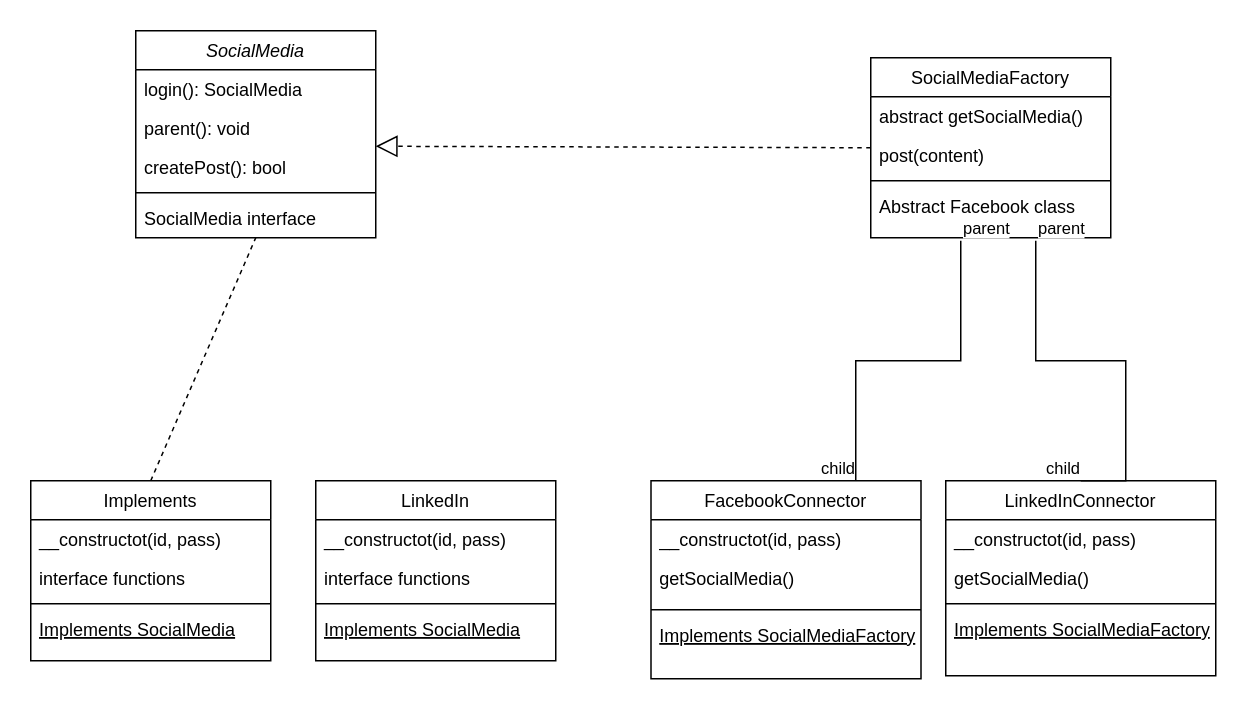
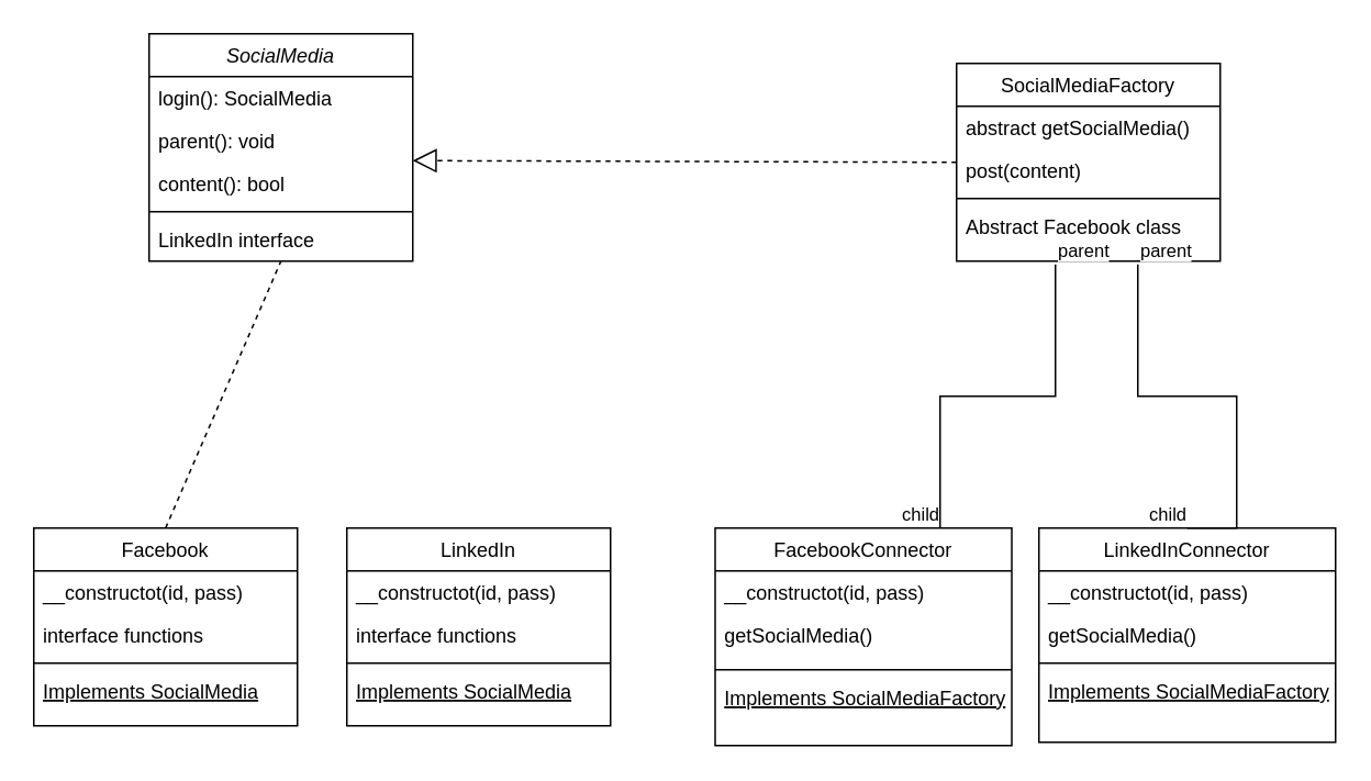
  <mxCell id="0" />
  <mxCell id="1" parent="0" />
  <mxCell id="2" value="SocialMedia" style="swimlane;fontStyle=2;align=center;verticalAlign=top;childLayout=stackLayout;horizontal=1;startSize=26;horizontalStack=0;resizeParent=1;resizeLast=0;collapsible=1;marginBottom=0;rounded=0;shadow=0;strokeWidth=1;" parent="1" vertex="1"><mxGeometry x="90" y="20" width="160" height="138" as="geometry"><mxRectangle x="230" y="140" width="160" height="26" as="alternateBounds" /></mxGeometry></mxCell>
  <mxCell id="3" value="login(): SocialMedia" style="text;align=left;verticalAlign=top;spacingLeft=4;spacingRight=4;overflow=hidden;rotatable=0;points=[[0,0.5],[1,0.5]];portConstraint=eastwest;" parent="2" vertex="1"><mxGeometry y="26" width="160" height="26" as="geometry" /></mxCell>
  <mxCell id="4" value="parent(): void" style="text;align=left;verticalAlign=top;spacingLeft=4;spacingRight=4;overflow=hidden;rotatable=0;points=[[0,0.5],[1,0.5]];portConstraint=eastwest;rounded=0;shadow=0;html=0;" parent="2" vertex="1"><mxGeometry y="52" width="160" height="26" as="geometry" /></mxCell>
- <mxCell id="5" value="createPost(): bool" style="text;align=left;verticalAlign=top;spacingLeft=4;spacingRight=4;overflow=hidden;rotatable=0;points=[[0,0.5],[1,0.5]];portConstraint=eastwest;rounded=0;shadow=0;html=0;" parent="2" vertex="1"><mxGeometry y="78" width="160" height="26" as="geometry" /></mxCell>
+ <mxCell id="5" value="content(): bool" style="text;align=left;verticalAlign=top;spacingLeft=4;spacingRight=4;overflow=hidden;rotatable=0;points=[[0,0.5],[1,0.5]];portConstraint=eastwest;rounded=0;shadow=0;html=0;" parent="2" vertex="1"><mxGeometry y="78" width="160" height="26" as="geometry" /></mxCell>
  <mxCell id="6" value="" style="line;html=1;strokeWidth=1;align=left;verticalAlign=middle;spacingTop=-1;spacingLeft=3;spacingRight=3;rotatable=0;labelPosition=right;points=[];portConstraint=eastwest;" parent="2" vertex="1"><mxGeometry y="104" width="160" height="8" as="geometry" /></mxCell>
- <mxCell id="7" value="SocialMedia interface" style="text;align=left;verticalAlign=top;spacingLeft=4;spacingRight=4;overflow=hidden;rotatable=0;points=[[0,0.5],[1,0.5]];portConstraint=eastwest;" parent="2" vertex="1"><mxGeometry y="112" width="160" height="26" as="geometry" /></mxCell>
- <mxCell id="8" value="Implements" style="swimlane;fontStyle=0;align=center;verticalAlign=top;childLayout=stackLayout;horizontal=1;startSize=26;horizontalStack=0;resizeParent=1;resizeLast=0;collapsible=1;marginBottom=0;rounded=0;shadow=0;strokeWidth=1;" parent="1" vertex="1"><mxGeometry x="20" y="320" width="160" height="120" as="geometry"><mxRectangle x="130" y="380" width="160" height="26" as="alternateBounds" /></mxGeometry></mxCell>
+ <mxCell id="7" value="LinkedIn interface" style="text;align=left;verticalAlign=top;spacingLeft=4;spacingRight=4;overflow=hidden;rotatable=0;points=[[0,0.5],[1,0.5]];portConstraint=eastwest;" parent="2" vertex="1"><mxGeometry y="112" width="160" height="26" as="geometry" /></mxCell>
+ <mxCell id="8" value="Facebook" style="swimlane;fontStyle=0;align=center;verticalAlign=top;childLayout=stackLayout;horizontal=1;startSize=26;horizontalStack=0;resizeParent=1;resizeLast=0;collapsible=1;marginBottom=0;rounded=0;shadow=0;strokeWidth=1;" parent="1" vertex="1"><mxGeometry x="20" y="320" width="160" height="120" as="geometry"><mxRectangle x="130" y="380" width="160" height="26" as="alternateBounds" /></mxGeometry></mxCell>
  <mxCell id="9" value="__constructot(id, pass)" style="text;align=left;verticalAlign=top;spacingLeft=4;spacingRight=4;overflow=hidden;rotatable=0;points=[[0,0.5],[1,0.5]];portConstraint=eastwest;" parent="8" vertex="1"><mxGeometry y="26" width="160" height="26" as="geometry" /></mxCell>
  <mxCell id="10" value="interface functions" style="text;align=left;verticalAlign=top;spacingLeft=4;spacingRight=4;overflow=hidden;rotatable=0;points=[[0,0.5],[1,0.5]];portConstraint=eastwest;rounded=0;shadow=0;html=0;" parent="8" vertex="1"><mxGeometry y="52" width="160" height="26" as="geometry" /></mxCell>
  <mxCell id="11" value="" style="line;html=1;strokeWidth=1;align=left;verticalAlign=middle;spacingTop=-1;spacingLeft=3;spacingRight=3;rotatable=0;labelPosition=right;points=[];portConstraint=eastwest;" parent="8" vertex="1"><mxGeometry y="78" width="160" height="8" as="geometry" /></mxCell>
  <mxCell id="12" value="Implements SocialMedia" style="text;align=left;verticalAlign=top;spacingLeft=4;spacingRight=4;overflow=hidden;rotatable=0;points=[[0,0.5],[1,0.5]];portConstraint=eastwest;fontStyle=4" parent="8" vertex="1"><mxGeometry y="86" width="160" height="34" as="geometry" /></mxCell>
  <mxCell id="13" value="SocialMediaFactory" style="swimlane;fontStyle=0;align=center;verticalAlign=top;childLayout=stackLayout;horizontal=1;startSize=26;horizontalStack=0;resizeParent=1;resizeLast=0;collapsible=1;marginBottom=0;rounded=0;shadow=0;strokeWidth=1;" parent="1" vertex="1"><mxGeometry x="580" y="38" width="160" height="120" as="geometry"><mxRectangle x="550" y="140" width="160" height="26" as="alternateBounds" /></mxGeometry></mxCell>
  <mxCell id="14" value="abstract getSocialMedia()" style="text;align=left;verticalAlign=top;spacingLeft=4;spacingRight=4;overflow=hidden;rotatable=0;points=[[0,0.5],[1,0.5]];portConstraint=eastwest;" parent="13" vertex="1"><mxGeometry y="26" width="160" height="26" as="geometry" /></mxCell>
  <mxCell id="15" value="post(content)" style="text;align=left;verticalAlign=top;spacingLeft=4;spacingRight=4;overflow=hidden;rotatable=0;points=[[0,0.5],[1,0.5]];portConstraint=eastwest;rounded=0;shadow=0;html=0;" parent="13" vertex="1"><mxGeometry y="52" width="160" height="26" as="geometry" /></mxCell>
  <mxCell id="16" value="" style="line;html=1;strokeWidth=1;align=left;verticalAlign=middle;spacingTop=-1;spacingLeft=3;spacingRight=3;rotatable=0;labelPosition=right;points=[];portConstraint=eastwest;" parent="13" vertex="1"><mxGeometry y="78" width="160" height="8" as="geometry" /></mxCell>
  <mxCell id="17" value="Abstract Facebook class" style="text;align=left;verticalAlign=top;spacingLeft=4;spacingRight=4;overflow=hidden;rotatable=0;points=[[0,0.5],[1,0.5]];portConstraint=eastwest;" parent="13" vertex="1"><mxGeometry y="86" width="160" height="26" as="geometry" /></mxCell>
  <mxCell id="18" value="LinkedIn" style="swimlane;fontStyle=0;align=center;verticalAlign=top;childLayout=stackLayout;horizontal=1;startSize=26;horizontalStack=0;resizeParent=1;resizeLast=0;collapsible=1;marginBottom=0;rounded=0;shadow=0;strokeWidth=1;" parent="1" vertex="1"><mxGeometry x="210" y="320" width="160" height="120" as="geometry"><mxRectangle x="130" y="380" width="160" height="26" as="alternateBounds" /></mxGeometry></mxCell>
  <mxCell id="19" value="__constructot(id, pass)" style="text;align=left;verticalAlign=top;spacingLeft=4;spacingRight=4;overflow=hidden;rotatable=0;points=[[0,0.5],[1,0.5]];portConstraint=eastwest;" parent="18" vertex="1"><mxGeometry y="26" width="160" height="26" as="geometry" /></mxCell>
  <mxCell id="20" value="interface functions" style="text;align=left;verticalAlign=top;spacingLeft=4;spacingRight=4;overflow=hidden;rotatable=0;points=[[0,0.5],[1,0.5]];portConstraint=eastwest;rounded=0;shadow=0;html=0;" parent="18" vertex="1"><mxGeometry y="52" width="160" height="26" as="geometry" /></mxCell>
  <mxCell id="21" value="" style="line;html=1;strokeWidth=1;align=left;verticalAlign=middle;spacingTop=-1;spacingLeft=3;spacingRight=3;rotatable=0;labelPosition=right;points=[];portConstraint=eastwest;" parent="18" vertex="1"><mxGeometry y="78" width="160" height="8" as="geometry" /></mxCell>
  <mxCell id="22" value="Implements SocialMedia" style="text;align=left;verticalAlign=top;spacingLeft=4;spacingRight=4;overflow=hidden;rotatable=0;points=[[0,0.5],[1,0.5]];portConstraint=eastwest;fontStyle=4" parent="18" vertex="1"><mxGeometry y="86" width="160" height="34" as="geometry" /></mxCell>
  <mxCell id="23" value="" style="endArrow=none;dashed=1;endFill=0;endSize=12;html=1;rounded=0;entryX=0.5;entryY=1;entryDx=0;entryDy=0;exitX=0.5;exitY=0;exitDx=0;exitDy=0;" parent="1" source="8" target="2" edge="1"><mxGeometry width="160" relative="1" as="geometry"><mxPoint x="110" y="295" as="sourcePoint" /><mxPoint x="270" y="295" as="targetPoint" /></mxGeometry></mxCell>
  <mxCell id="24" value="FacebookConnector" style="swimlane;fontStyle=0;align=center;verticalAlign=top;childLayout=stackLayout;horizontal=1;startSize=26;horizontalStack=0;resizeParent=1;resizeLast=0;collapsible=1;marginBottom=0;rounded=0;shadow=0;strokeWidth=1;" parent="1" vertex="1"><mxGeometry x="433.5" y="320" width="180" height="132" as="geometry"><mxRectangle x="130" y="380" width="160" height="26" as="alternateBounds" /></mxGeometry></mxCell>
  <mxCell id="25" value="__constructot(id, pass)" style="text;align=left;verticalAlign=top;spacingLeft=4;spacingRight=4;overflow=hidden;rotatable=0;points=[[0,0.5],[1,0.5]];portConstraint=eastwest;" parent="24" vertex="1"><mxGeometry y="26" width="180" height="26" as="geometry" /></mxCell>
  <mxCell id="26" value="getSocialMedia()" style="text;align=left;verticalAlign=top;spacingLeft=4;spacingRight=4;overflow=hidden;rotatable=0;points=[[0,0.5],[1,0.5]];portConstraint=eastwest;" parent="24" vertex="1"><mxGeometry y="52" width="180" height="30" as="geometry" /></mxCell>
  <mxCell id="27" value="" style="line;html=1;strokeWidth=1;align=left;verticalAlign=middle;spacingTop=-1;spacingLeft=3;spacingRight=3;rotatable=0;labelPosition=right;points=[];portConstraint=eastwest;" parent="24" vertex="1"><mxGeometry y="82" width="180" height="8" as="geometry" /></mxCell>
  <mxCell id="28" value="Implements SocialMediaFactory" style="text;align=left;verticalAlign=top;spacingLeft=4;spacingRight=4;overflow=hidden;rotatable=0;points=[[0,0.5],[1,0.5]];portConstraint=eastwest;fontStyle=4" parent="24" vertex="1"><mxGeometry y="90" width="180" height="34" as="geometry" /></mxCell>
  <mxCell id="29" value="LinkedInConnector" style="swimlane;fontStyle=0;align=center;verticalAlign=top;childLayout=stackLayout;horizontal=1;startSize=26;horizontalStack=0;resizeParent=1;resizeLast=0;collapsible=1;marginBottom=0;rounded=0;shadow=0;strokeWidth=1;" parent="1" vertex="1"><mxGeometry x="630" y="320" width="180" height="130" as="geometry"><mxRectangle x="130" y="380" width="160" height="26" as="alternateBounds" /></mxGeometry></mxCell>
  <mxCell id="30" value="__constructot(id, pass)" style="text;align=left;verticalAlign=top;spacingLeft=4;spacingRight=4;overflow=hidden;rotatable=0;points=[[0,0.5],[1,0.5]];portConstraint=eastwest;" parent="29" vertex="1"><mxGeometry y="26" width="180" height="26" as="geometry" /></mxCell>
  <mxCell id="31" value="getSocialMedia()" style="text;align=left;verticalAlign=top;spacingLeft=4;spacingRight=4;overflow=hidden;rotatable=0;points=[[0,0.5],[1,0.5]];portConstraint=eastwest;" parent="29" vertex="1"><mxGeometry y="52" width="180" height="26" as="geometry" /></mxCell>
  <mxCell id="32" value="" style="line;html=1;strokeWidth=1;align=left;verticalAlign=middle;spacingTop=-1;spacingLeft=3;spacingRight=3;rotatable=0;labelPosition=right;points=[];portConstraint=eastwest;" parent="29" vertex="1"><mxGeometry y="78" width="180" height="8" as="geometry" /></mxCell>
  <mxCell id="33" value="Implements SocialMediaFactory" style="text;align=left;verticalAlign=top;spacingLeft=4;spacingRight=4;overflow=hidden;rotatable=0;points=[[0,0.5],[1,0.5]];portConstraint=eastwest;fontStyle=4" parent="29" vertex="1"><mxGeometry y="86" width="180" height="34" as="geometry" /></mxCell>
  <mxCell id="34" value="" style="endArrow=block;dashed=1;endFill=0;endSize=12;html=1;rounded=0;entryX=1;entryY=-0.038;entryDx=0;entryDy=0;entryPerimeter=0;" parent="1" target="5" edge="1"><mxGeometry width="160" relative="1" as="geometry"><mxPoint x="580" y="98" as="sourcePoint" /><mxPoint x="410" y="97.5" as="targetPoint" /></mxGeometry></mxCell>
  <mxCell id="35" value="" style="endArrow=none;html=1;edgeStyle=orthogonalEdgeStyle;rounded=0;" parent="1" edge="1"><mxGeometry relative="1" as="geometry"><mxPoint x="640" y="160" as="sourcePoint" /><mxPoint x="570" y="320" as="targetPoint" /><Array as="points"><mxPoint x="640" y="240" /><mxPoint x="570" y="240" /><mxPoint x="570" y="320" /></Array></mxGeometry></mxCell>
  <mxCell id="36" value="parent" style="edgeLabel;resizable=0;html=1;align=left;verticalAlign=bottom;" parent="35" connectable="0" vertex="1"><mxGeometry x="-1" relative="1" as="geometry" /></mxCell>
  <mxCell id="37" value="child" style="edgeLabel;resizable=0;html=1;align=right;verticalAlign=bottom;" parent="35" connectable="0" vertex="1"><mxGeometry x="1" relative="1" as="geometry" /></mxCell>
  <mxCell id="38" value="" style="endArrow=none;html=1;edgeStyle=orthogonalEdgeStyle;rounded=0;" parent="1" edge="1"><mxGeometry relative="1" as="geometry"><mxPoint x="690" y="160" as="sourcePoint" /><mxPoint x="720" y="320" as="targetPoint" /><Array as="points"><mxPoint x="690" y="240" /><mxPoint x="750" y="240" /><mxPoint x="750" y="320" /></Array></mxGeometry></mxCell>
  <mxCell id="39" value="parent" style="edgeLabel;resizable=0;html=1;align=left;verticalAlign=bottom;" parent="38" connectable="0" vertex="1"><mxGeometry x="-1" relative="1" as="geometry" /></mxCell>
  <mxCell id="40" value="child" style="edgeLabel;resizable=0;html=1;align=right;verticalAlign=bottom;" parent="38" connectable="0" vertex="1"><mxGeometry x="1" relative="1" as="geometry" /></mxCell>
